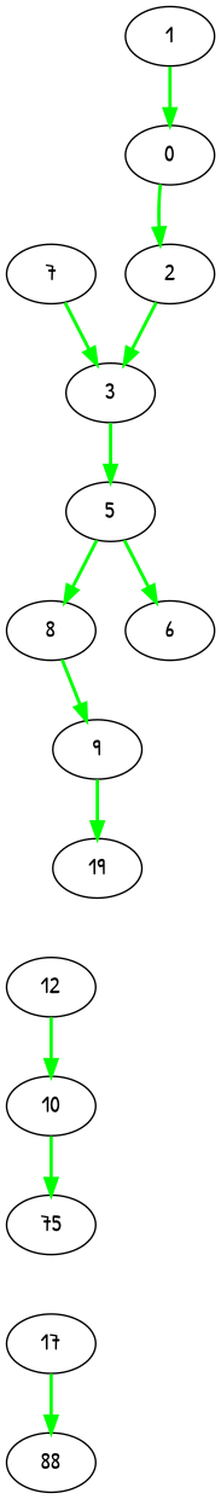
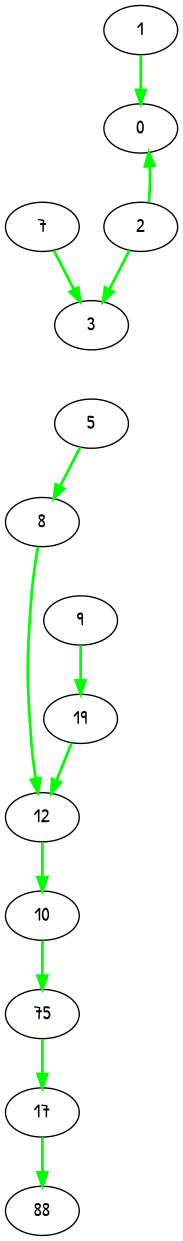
  digraph {
    fontname="Patrick Hand"
    node [color=black fontname="Patrick Hand"]
    edge [color=green fontname="Patrick Hand" penwidth=2]
    n1 [label=0]
    n2 [label=2]
    n3 [label=3]
    n4 [label=1]
    n5 [label=10]
    n6 [label=75]
    n7 [label=17]
    n8 [label=12]
    n9 [label=5]
    n10 [label=9]
    n11 [label=19]
    n12 [label=8]
    n13 [label=7]
    n14 [label=88]
-   n15 [label=6]
-   n1 -> n2
+   n2 -> n1
    n2 -> n3
-   n3 -> n9
    n4 -> n1
    n5 -> n6
+   n6 -> n7
    n7 -> n14
    n8 -> n5
    n9 -> n12
-   n9 -> n15
    n10 -> n11
-   n12 -> n10
+   n11 -> n8
+   n12 -> n8
    n13 -> n3
  }
